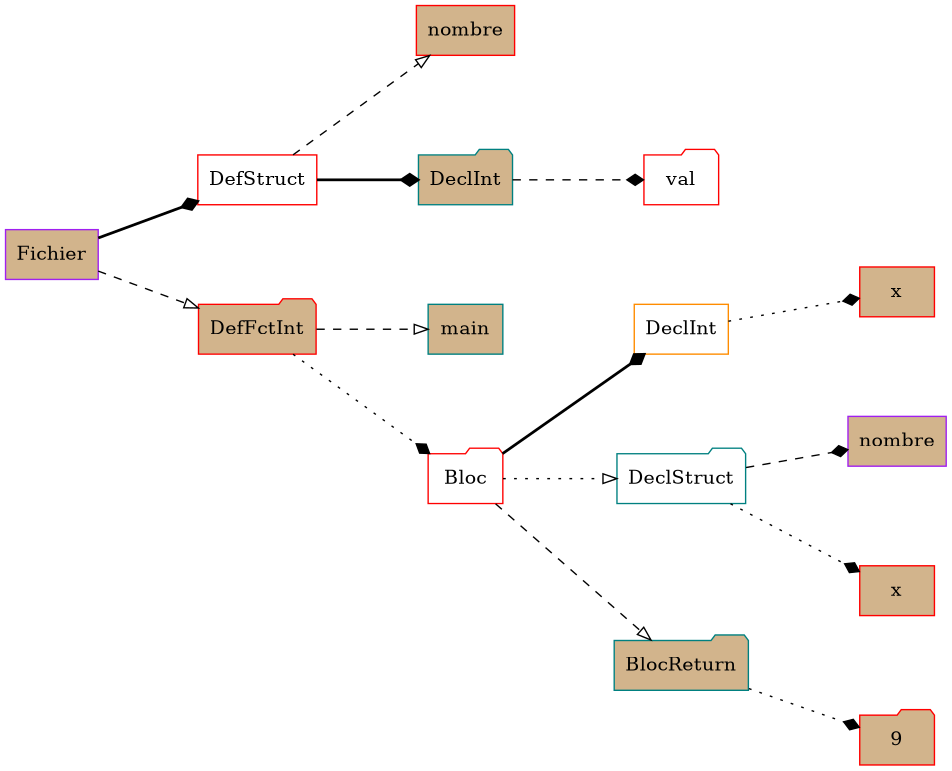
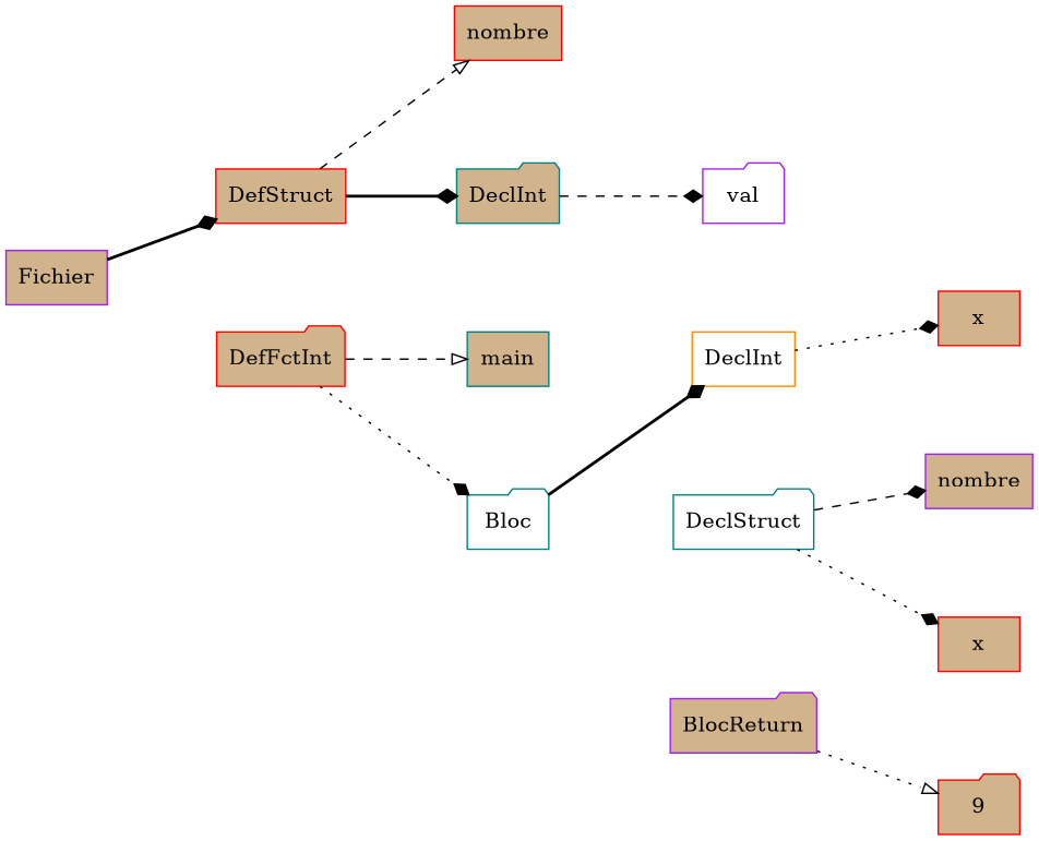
  digraph {
    nodesep=1
    rankdir=LR
    ranksep=1
    node [color=red fillcolor=tan shape=box style=filled]
    edge [arrowhead=diamond style=dashed]
    n1 [color=purple label=Fichier]
-   n2 [fillcolor=white label=DefStruct]
+   n2 [label=DefStruct]
    n3 [label=DefFctInt shape=folder]
    n4 [label=nombre]
    n5 [color=teal label=DeclInt shape=folder]
    n6 [color=teal label=main]
-   n7 [fillcolor=white label=Bloc shape=folder]
-   n8 [fillcolor=white label=val shape=folder]
+   n7 [color=teal fillcolor=white label=Bloc shape=folder]
+   n8 [color=purple fillcolor=white label=val shape=folder]
    n9 [color=darkorange fillcolor=white label=DeclInt]
    n10 [color=teal fillcolor=white label=DeclStruct shape=folder]
-   n11 [color=teal label=BlocReturn shape=folder]
+   n11 [color=purple label=BlocReturn shape=folder]
    n12 [label=x]
    n13 [color=purple label=nombre]
    n14 [label=x]
    n15 [label=9 shape=folder]
    n1 -> n2 [style=bold]
-   n1 -> n3 [arrowhead=onormal]
    n2 -> n4 [arrowhead=onormal]
    n2 -> n5 [style=bold]
    n3 -> n6 [arrowhead=onormal]
    n3 -> n7 [style=dotted]
    n5 -> n8
    n7 -> n9 [style=bold]
-   n7 -> n10 [arrowhead=onormal style=dotted]
-   n7 -> n11 [arrowhead=onormal]
    n9 -> n12 [style=dotted]
    n10 -> n13
    n10 -> n14 [style=dotted]
-   n11 -> n15 [style=dotted]
+   n11 -> n15 [arrowhead=onormal style=dotted]
  }
